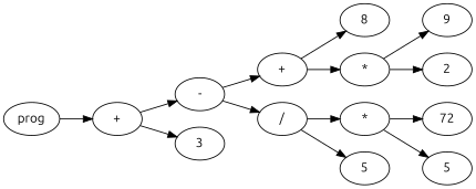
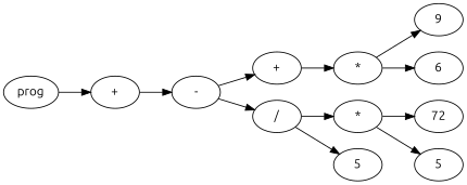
  digraph {
    fontname=Ubuntu
    rankdir=LR
    node [fontname=Ubuntu]
    edge [fontname=Ubuntu]
    n1 [label=prog]
    n2 [label="+"]
    n3 [label="-"]
-   n4 [label=3]
    n5 [label="+"]
    n6 [label="/"]
-   n7 [label=8]
    n8 [label="*"]
    n9 [label="*"]
    n10 [label=5]
    n11 [label=9]
-   n12 [label=2]
+   n12 [label=6]
    n13 [label=72]
    n14 [label=5]
    n1 -> n2
    n2 -> n3
-   n2 -> n4
    n3 -> n5
    n3 -> n6
-   n5 -> n7
    n5 -> n8
    n6 -> n9
    n6 -> n10
    n8 -> n11
    n8 -> n12
    n9 -> n13
    n9 -> n14
  }
